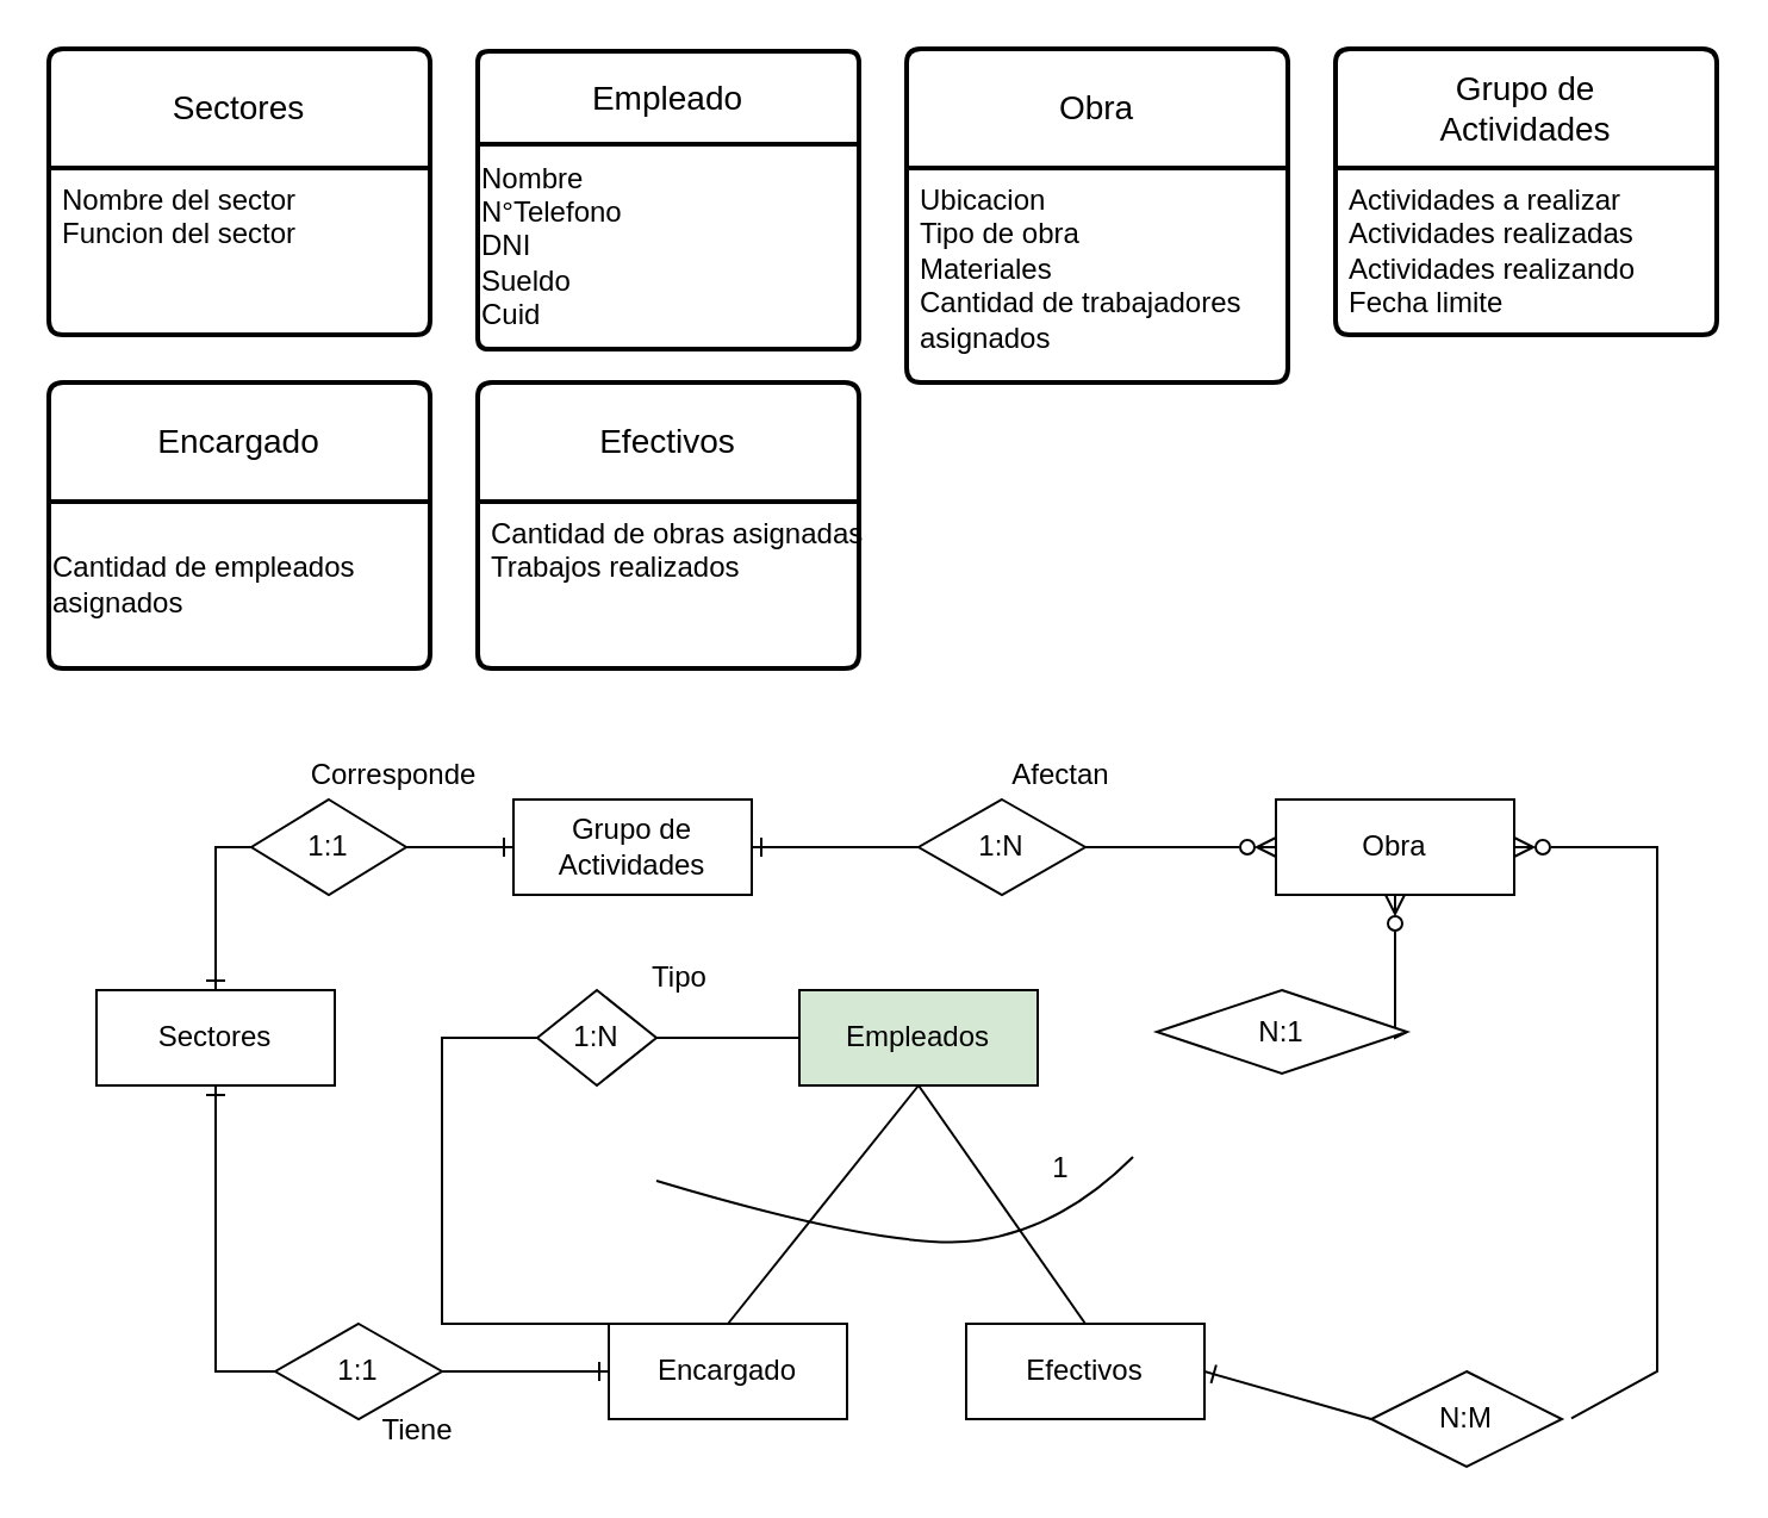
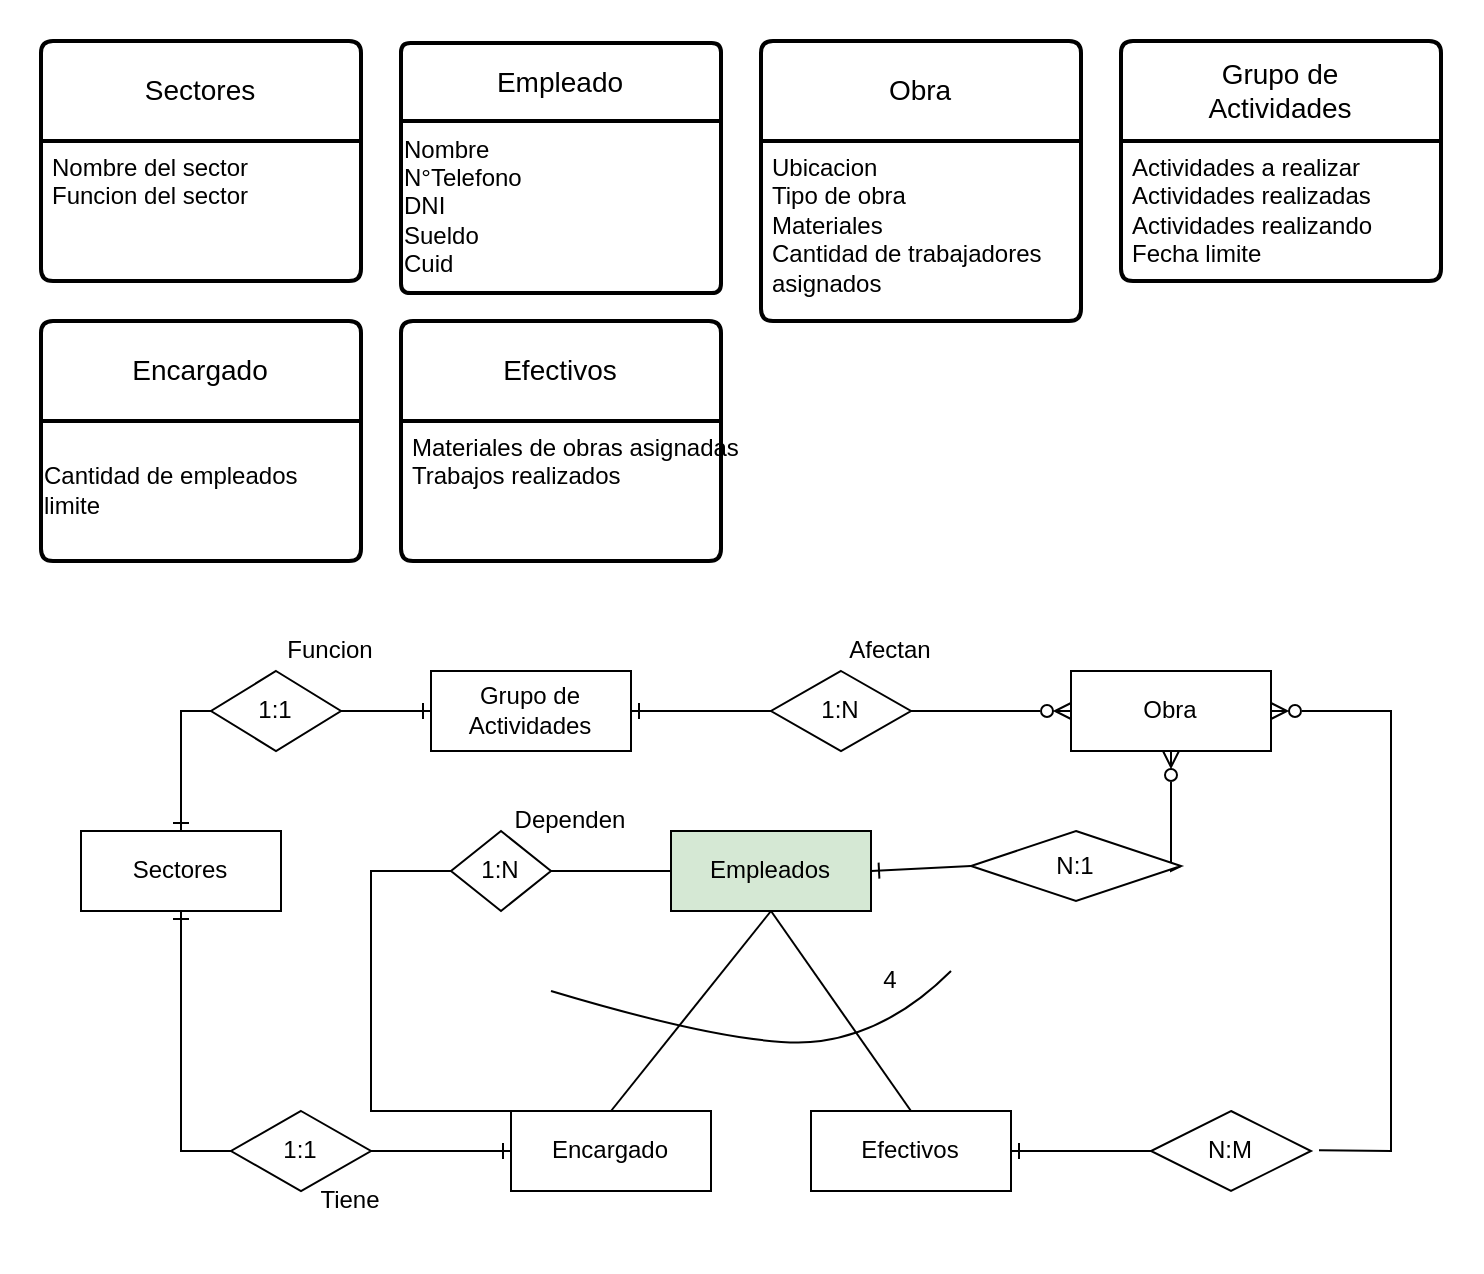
  <mxCell id="0" />
  <mxCell id="1" parent="0" />
  <mxCell id="2" value="&lt;font style=&quot;vertical-align: inherit;&quot;&gt;&lt;font style=&quot;vertical-align: inherit;&quot;&gt;Empleado&lt;/font&gt;&lt;/font&gt;" style="swimlane;childLayout=stackLayout;horizontal=1;startSize=39;horizontalStack=0;rounded=1;fontSize=14;fontStyle=0;strokeWidth=2;resizeParent=0;resizeLast=1;shadow=0;dashed=0;align=center;arcSize=4;whiteSpace=wrap;html=1;" vertex="1" parent="1"><mxGeometry x="200" y="21" width="160" height="125" as="geometry" /></mxCell>
  <mxCell id="3" value="&lt;font style=&quot;vertical-align: inherit;&quot;&gt;Nombre&lt;/font&gt;&lt;div&gt;N°Telefono&lt;br&gt;&lt;div&gt;&lt;font style=&quot;vertical-align: inherit;&quot;&gt;DNI&lt;/font&gt;&lt;/div&gt;&lt;div&gt;&lt;font style=&quot;vertical-align: inherit;&quot;&gt;Sueldo&lt;/font&gt;&lt;/div&gt;&lt;div&gt;&lt;font style=&quot;vertical-align: inherit;&quot;&gt;Cuid&lt;/font&gt;&lt;/div&gt;&lt;/div&gt;" style="text;html=1;align=left;verticalAlign=middle;resizable=0;points=[];autosize=1;strokeColor=none;fillColor=none;" vertex="1" parent="2"><mxGeometry y="39" width="160" height="86" as="geometry" /></mxCell>
  <mxCell id="4" value="&lt;font style=&quot;vertical-align: inherit;&quot;&gt;&lt;font style=&quot;vertical-align: inherit;&quot;&gt;Efectivos&lt;/font&gt;&lt;/font&gt;" style="swimlane;childLayout=stackLayout;horizontal=1;startSize=50;horizontalStack=0;rounded=1;fontSize=14;fontStyle=0;strokeWidth=2;resizeParent=0;resizeLast=1;shadow=0;dashed=0;align=center;arcSize=4;whiteSpace=wrap;html=1;" vertex="1" parent="1"><mxGeometry x="200" y="160" width="160" height="120" as="geometry" /></mxCell>
- <mxCell id="5" value="Cantidad de obras asignadas&lt;div&gt;Trabajos realizados&lt;/div&gt;" style="align=left;strokeColor=none;fillColor=none;spacingLeft=4;fontSize=12;verticalAlign=top;resizable=0;rotatable=0;part=1;html=1;" vertex="1" parent="4"><mxGeometry y="50" width="160" height="70" as="geometry" /></mxCell>
+ <mxCell id="5" value="Materiales de obras asignadas&lt;div&gt;Trabajos realizados&lt;/div&gt;" style="align=left;strokeColor=none;fillColor=none;spacingLeft=4;fontSize=12;verticalAlign=top;resizable=0;rotatable=0;part=1;html=1;" vertex="1" parent="4"><mxGeometry y="50" width="160" height="70" as="geometry" /></mxCell>
  <mxCell id="6" value="&lt;font style=&quot;vertical-align: inherit;&quot;&gt;&lt;font style=&quot;vertical-align: inherit;&quot;&gt;Encargado&lt;/font&gt;&lt;/font&gt;" style="swimlane;childLayout=stackLayout;horizontal=1;startSize=50;horizontalStack=0;rounded=1;fontSize=14;fontStyle=0;strokeWidth=2;resizeParent=0;resizeLast=1;shadow=0;dashed=0;align=center;arcSize=4;whiteSpace=wrap;html=1;" vertex="1" parent="1"><mxGeometry x="20" y="160" width="160" height="120" as="geometry" /></mxCell>
- <mxCell id="7" value="Cantidad de empleados&amp;nbsp;&lt;div&gt;asignados&lt;/div&gt;" style="text;html=1;align=left;verticalAlign=middle;resizable=0;points=[];autosize=1;strokeColor=none;fillColor=none;" vertex="1" parent="6"><mxGeometry y="50" width="160" height="70" as="geometry" /></mxCell>
+ <mxCell id="7" value="Cantidad de empleados&amp;nbsp;&lt;div&gt;limite&lt;/div&gt;" style="text;html=1;align=left;verticalAlign=middle;resizable=0;points=[];autosize=1;strokeColor=none;fillColor=none;" vertex="1" parent="6"><mxGeometry y="50" width="160" height="70" as="geometry" /></mxCell>
  <mxCell id="8" value="&lt;font style=&quot;vertical-align: inherit;&quot;&gt;&lt;font style=&quot;vertical-align: inherit;&quot;&gt;Obra&lt;/font&gt;&lt;/font&gt;" style="swimlane;childLayout=stackLayout;horizontal=1;startSize=50;horizontalStack=0;rounded=1;fontSize=14;fontStyle=0;strokeWidth=2;resizeParent=0;resizeLast=1;shadow=0;dashed=0;align=center;arcSize=4;whiteSpace=wrap;html=1;" vertex="1" parent="1"><mxGeometry x="380" y="20" width="160" height="140" as="geometry" /></mxCell>
  <mxCell id="9" value="Ubicacion&lt;div&gt;Tipo de obra&lt;/div&gt;&lt;div&gt;Materiales&lt;/div&gt;&lt;div&gt;Cantidad de trabajadores&amp;nbsp;&lt;/div&gt;&lt;div&gt;asignados&lt;/div&gt;" style="align=left;strokeColor=none;fillColor=none;spacingLeft=4;fontSize=12;verticalAlign=top;resizable=0;rotatable=0;part=1;html=1;" vertex="1" parent="8"><mxGeometry y="50" width="160" height="90" as="geometry" /></mxCell>
  <mxCell id="10" value="Sectores" style="swimlane;childLayout=stackLayout;horizontal=1;startSize=50;horizontalStack=0;rounded=1;fontSize=14;fontStyle=0;strokeWidth=2;resizeParent=0;resizeLast=1;shadow=0;dashed=0;align=center;arcSize=4;whiteSpace=wrap;html=1;" vertex="1" parent="1"><mxGeometry x="20" y="20" width="160" height="120" as="geometry" /></mxCell>
  <mxCell id="11" value="&lt;div&gt;Nombre del sector&lt;/div&gt;&lt;div&gt;Funcion del sector&lt;/div&gt;" style="align=left;strokeColor=none;fillColor=none;spacingLeft=4;fontSize=12;verticalAlign=top;resizable=0;rotatable=0;part=1;html=1;" vertex="1" parent="10"><mxGeometry y="50" width="160" height="70" as="geometry" /></mxCell>
  <mxCell id="12" value="&lt;div&gt;Grupo de&lt;/div&gt;Actividades" style="swimlane;childLayout=stackLayout;horizontal=1;startSize=50;horizontalStack=0;rounded=1;fontSize=14;fontStyle=0;strokeWidth=2;resizeParent=0;resizeLast=1;shadow=0;dashed=0;align=center;arcSize=4;whiteSpace=wrap;html=1;" vertex="1" parent="1"><mxGeometry x="560" y="20" width="160" height="120" as="geometry" /></mxCell>
  <mxCell id="13" value="Actividades a realizar&lt;div&gt;Actividades realizadas&amp;nbsp;&lt;/div&gt;&lt;div&gt;Actividades realizando&lt;/div&gt;&lt;div&gt;Fecha limite&lt;/div&gt;" style="align=left;strokeColor=none;fillColor=none;spacingLeft=4;fontSize=12;verticalAlign=top;resizable=0;rotatable=0;part=1;html=1;" vertex="1" parent="12"><mxGeometry y="50" width="160" height="70" as="geometry" /></mxCell>
  <mxCell id="14" value="Sectores" style="whiteSpace=wrap;html=1;align=center;" vertex="1" parent="1"><mxGeometry x="40" y="415" width="100" height="40" as="geometry" /></mxCell>
  <mxCell id="15" value="Encargado" style="whiteSpace=wrap;html=1;align=center;" vertex="1" parent="1"><mxGeometry x="255" y="555" width="100" height="40" as="geometry" /></mxCell>
  <mxCell id="16" value="Efectivos" style="whiteSpace=wrap;html=1;align=center;" vertex="1" parent="1"><mxGeometry x="405" y="555" width="100" height="40" as="geometry" /></mxCell>
  <mxCell id="17" value="Empleados" style="whiteSpace=wrap;html=1;align=center;fillColor=#d5e8d4;" vertex="1" parent="1"><mxGeometry x="335" y="415" width="100" height="40" as="geometry" /></mxCell>
  <mxCell id="18" value="Obra" style="whiteSpace=wrap;html=1;align=center;" vertex="1" parent="1"><mxGeometry x="535" y="335" width="100" height="40" as="geometry" /></mxCell>
  <mxCell id="19" value="&lt;div&gt;Grupo de&lt;/div&gt;Actividades" style="whiteSpace=wrap;html=1;align=center;" vertex="1" parent="1"><mxGeometry x="215" y="335" width="100" height="40" as="geometry" /></mxCell>
  <mxCell id="20" value="" style="endArrow=none;html=1;rounded=0;exitX=0.5;exitY=1;exitDx=0;exitDy=0;entryX=0.5;entryY=0;entryDx=0;entryDy=0;" edge="1" parent="1" source="17" target="16"><mxGeometry relative="1" as="geometry"><mxPoint x="335" y="485" as="sourcePoint" /><mxPoint x="495" y="485" as="targetPoint" /></mxGeometry></mxCell>
  <mxCell id="21" value="" style="endArrow=none;html=1;rounded=0;entryX=0.5;entryY=1;entryDx=0;entryDy=0;exitX=0.5;exitY=0;exitDx=0;exitDy=0;" edge="1" parent="1" source="15" target="17"><mxGeometry relative="1" as="geometry"><mxPoint x="245" y="505" as="sourcePoint" /><mxPoint x="405" y="505" as="targetPoint" /></mxGeometry></mxCell>
  <mxCell id="22" value="" style="endArrow=ERone;html=1;rounded=0;exitX=1;exitY=0.5;exitDx=0;exitDy=0;entryX=0;entryY=0.5;entryDx=0;entryDy=0;endFill=0;" edge="1" parent="1" source="34" target="15"><mxGeometry relative="1" as="geometry"><mxPoint x="85" y="525" as="sourcePoint" /><mxPoint x="245" y="525" as="targetPoint" /><Array as="points"><mxPoint x="225" y="575" /></Array></mxGeometry></mxCell>
  <mxCell id="23" value="" style="endArrow=none;html=1;rounded=0;exitX=0;exitY=0.5;exitDx=0;exitDy=0;entryX=0;entryY=0;entryDx=0;entryDy=0;" edge="1" parent="1" source="31" target="15"><mxGeometry relative="1" as="geometry"><mxPoint x="155" y="495" as="sourcePoint" /><mxPoint x="315" y="495" as="targetPoint" /><Array as="points"><mxPoint x="185" y="435" /><mxPoint x="185" y="555" /></Array></mxGeometry></mxCell>
  <mxCell id="24" value="" style="endArrow=ERone;html=1;rounded=0;exitX=1;exitY=0.5;exitDx=0;exitDy=0;entryX=0;entryY=0.5;entryDx=0;entryDy=0;endFill=0;" edge="1" parent="1" source="36" target="19"><mxGeometry relative="1" as="geometry"><mxPoint x="35" y="315" as="sourcePoint" /><mxPoint x="195" y="315" as="targetPoint" /><Array as="points" /></mxGeometry></mxCell>
  <mxCell id="25" value="" style="endArrow=ERzeroToMany;html=1;rounded=0;exitX=1;exitY=0.5;exitDx=0;exitDy=0;entryX=0;entryY=0.5;entryDx=0;entryDy=0;endFill=0;" edge="1" parent="1" source="40" target="18"><mxGeometry relative="1" as="geometry"><mxPoint x="335" y="305" as="sourcePoint" /><mxPoint x="495" y="305" as="targetPoint" /></mxGeometry></mxCell>
  <mxCell id="26" value="" style="endArrow=ERzeroToMany;html=1;rounded=0;exitX=1;exitY=0.5;exitDx=0;exitDy=0;entryX=0.5;entryY=1;entryDx=0;entryDy=0;endFill=0;" edge="1" parent="1" source="43" target="18"><mxGeometry relative="1" as="geometry"><mxPoint x="455" y="435" as="sourcePoint" /><mxPoint x="615" y="435" as="targetPoint" /><Array as="points"><mxPoint x="585" y="435" /></Array></mxGeometry></mxCell>
  <mxCell id="27" value="" style="endArrow=ERzeroToMany;html=1;rounded=0;entryX=1;entryY=0.5;entryDx=0;entryDy=0;exitX=1.05;exitY=0.492;exitDx=0;exitDy=0;exitPerimeter=0;endFill=0;" edge="1" parent="1" source="45" target="18"><mxGeometry relative="1" as="geometry"><mxPoint x="695" y="355" as="sourcePoint" /><mxPoint x="715" y="575" as="targetPoint" /><Array as="points"><mxPoint x="695" y="575" /><mxPoint x="695" y="355" /></Array></mxGeometry></mxCell>
  <mxCell id="28" value="" style="curved=1;endArrow=none;html=1;rounded=0;endFill=0;" edge="1" parent="1"><mxGeometry width="50" height="50" relative="1" as="geometry"><mxPoint x="275" y="495" as="sourcePoint" /><mxPoint x="475" y="485" as="targetPoint" /><Array as="points"><mxPoint x="375" y="525" /><mxPoint x="445" y="515" /></Array></mxGeometry></mxCell>
- <mxCell id="29" value="1" style="text;html=1;align=center;verticalAlign=middle;whiteSpace=wrap;rounded=0;" vertex="1" parent="1"><mxGeometry x="415" y="475" width="60" height="30" as="geometry" /></mxCell>
+ <mxCell id="29" value="4" style="text;html=1;align=center;verticalAlign=middle;whiteSpace=wrap;rounded=0;" vertex="1" parent="1"><mxGeometry x="415" y="475" width="60" height="30" as="geometry" /></mxCell>
  <mxCell id="30" value="" style="endArrow=none;html=1;rounded=0;exitX=0;exitY=0.5;exitDx=0;exitDy=0;entryX=1;entryY=0.5;entryDx=0;entryDy=0;" edge="1" parent="1" source="17" target="31"><mxGeometry relative="1" as="geometry"><mxPoint x="335" y="435" as="sourcePoint" /><mxPoint x="255" y="555" as="targetPoint" /><Array as="points" /></mxGeometry></mxCell>
  <mxCell id="31" value="1:N" style="shape=rhombus;perimeter=rhombusPerimeter;whiteSpace=wrap;html=1;align=center;" vertex="1" parent="1"><mxGeometry x="225" y="415" width="50" height="40" as="geometry" /></mxCell>
- <mxCell id="32" value="Tipo" style="text;html=1;align=center;verticalAlign=middle;whiteSpace=wrap;rounded=0;" vertex="1" parent="1"><mxGeometry x="255" y="395" width="60" height="30" as="geometry" /></mxCell>
+ <mxCell id="32" value="Dependen" style="text;html=1;align=center;verticalAlign=middle;whiteSpace=wrap;rounded=0;" vertex="1" parent="1"><mxGeometry x="255" y="395" width="60" height="30" as="geometry" /></mxCell>
  <mxCell id="33" value="" style="endArrow=none;html=1;rounded=0;exitX=0.5;exitY=1;exitDx=0;exitDy=0;entryX=0;entryY=0.5;entryDx=0;entryDy=0;startArrow=ERone;startFill=0;" edge="1" parent="1" source="14" target="34"><mxGeometry relative="1" as="geometry"><mxPoint x="90" y="455" as="sourcePoint" /><mxPoint x="255" y="575" as="targetPoint" /><Array as="points"><mxPoint x="90" y="575" /></Array></mxGeometry></mxCell>
  <mxCell id="34" value="1:1" style="shape=rhombus;perimeter=rhombusPerimeter;whiteSpace=wrap;html=1;align=center;" vertex="1" parent="1"><mxGeometry x="115" y="555" width="70" height="40" as="geometry" /></mxCell>
  <mxCell id="35" value="" style="endArrow=none;html=1;rounded=0;exitX=0.5;exitY=0;exitDx=0;exitDy=0;entryX=0;entryY=0.5;entryDx=0;entryDy=0;startArrow=ERone;startFill=0;" edge="1" parent="1" source="14" target="36"><mxGeometry relative="1" as="geometry"><mxPoint x="90" y="415" as="sourcePoint" /><mxPoint x="215" y="355" as="targetPoint" /><Array as="points"><mxPoint x="90" y="355" /></Array></mxGeometry></mxCell>
  <mxCell id="36" value="1:1" style="shape=rhombus;perimeter=rhombusPerimeter;whiteSpace=wrap;html=1;align=center;" vertex="1" parent="1"><mxGeometry x="105" y="335" width="65" height="40" as="geometry" /></mxCell>
  <mxCell id="37" value="Tiene" style="text;html=1;align=center;verticalAlign=middle;whiteSpace=wrap;rounded=0;" vertex="1" parent="1"><mxGeometry x="145" y="585" width="60" height="30" as="geometry" /></mxCell>
- <mxCell id="38" value="Corresponde" style="text;html=1;align=center;verticalAlign=middle;whiteSpace=wrap;rounded=0;" vertex="1" parent="1"><mxGeometry x="135" y="310" width="60" height="30" as="geometry" /></mxCell>
+ <mxCell id="38" value="Funcion" style="text;html=1;align=center;verticalAlign=middle;whiteSpace=wrap;rounded=0;" vertex="1" parent="1"><mxGeometry x="135" y="310" width="60" height="30" as="geometry" /></mxCell>
  <mxCell id="39" value="" style="endArrow=none;html=1;rounded=0;exitX=1;exitY=0.5;exitDx=0;exitDy=0;entryX=0;entryY=0.5;entryDx=0;entryDy=0;startArrow=ERone;startFill=0;" edge="1" parent="1" source="19" target="40"><mxGeometry relative="1" as="geometry"><mxPoint x="315" y="355" as="sourcePoint" /><mxPoint x="535" y="355" as="targetPoint" /></mxGeometry></mxCell>
  <mxCell id="40" value="1:N" style="shape=rhombus;perimeter=rhombusPerimeter;whiteSpace=wrap;html=1;align=center;" vertex="1" parent="1"><mxGeometry x="385" y="335" width="70" height="40" as="geometry" /></mxCell>
  <mxCell id="41" value="Afectan" style="text;html=1;align=center;verticalAlign=middle;whiteSpace=wrap;rounded=0;" vertex="1" parent="1"><mxGeometry x="415" y="310" width="60" height="30" as="geometry" /></mxCell>
+ <mxCell id="42" value="" style="endArrow=none;html=1;rounded=0;exitX=1;exitY=0.5;exitDx=0;exitDy=0;entryX=0;entryY=0.5;entryDx=0;entryDy=0;startArrow=ERone;startFill=0;" edge="1" parent="1" source="17" target="43"><mxGeometry relative="1" as="geometry"><mxPoint x="435" y="435" as="sourcePoint" /><mxPoint x="585" y="375" as="targetPoint" /><Array as="points" /></mxGeometry></mxCell>
  <mxCell id="43" value="N:1" style="shape=rhombus;perimeter=rhombusPerimeter;whiteSpace=wrap;html=1;align=center;" vertex="1" parent="1"><mxGeometry x="485" y="415" width="105" height="35" as="geometry" /></mxCell>
  <mxCell id="44" value="" style="endArrow=none;html=1;rounded=0;exitX=1;exitY=0.5;exitDx=0;exitDy=0;entryX=0;entryY=0.5;entryDx=0;entryDy=0;startArrow=ERone;startFill=0;" edge="1" parent="1" source="16" target="45"><mxGeometry relative="1" as="geometry"><mxPoint x="505" y="575" as="sourcePoint" /><mxPoint x="635" y="355" as="targetPoint" /><Array as="points" /></mxGeometry></mxCell>
- <mxCell id="45" value="N:M" style="shape=rhombus;perimeter=rhombusPerimeter;whiteSpace=wrap;html=1;align=center;" vertex="1" parent="1"><mxGeometry x="575" y="575" width="80" height="40" as="geometry" /></mxCell>
+ <mxCell id="45" value="N:M" style="shape=rhombus;perimeter=rhombusPerimeter;whiteSpace=wrap;html=1;align=center;" vertex="1" parent="1"><mxGeometry x="575" y="555" width="80" height="40" as="geometry" /></mxCell>
